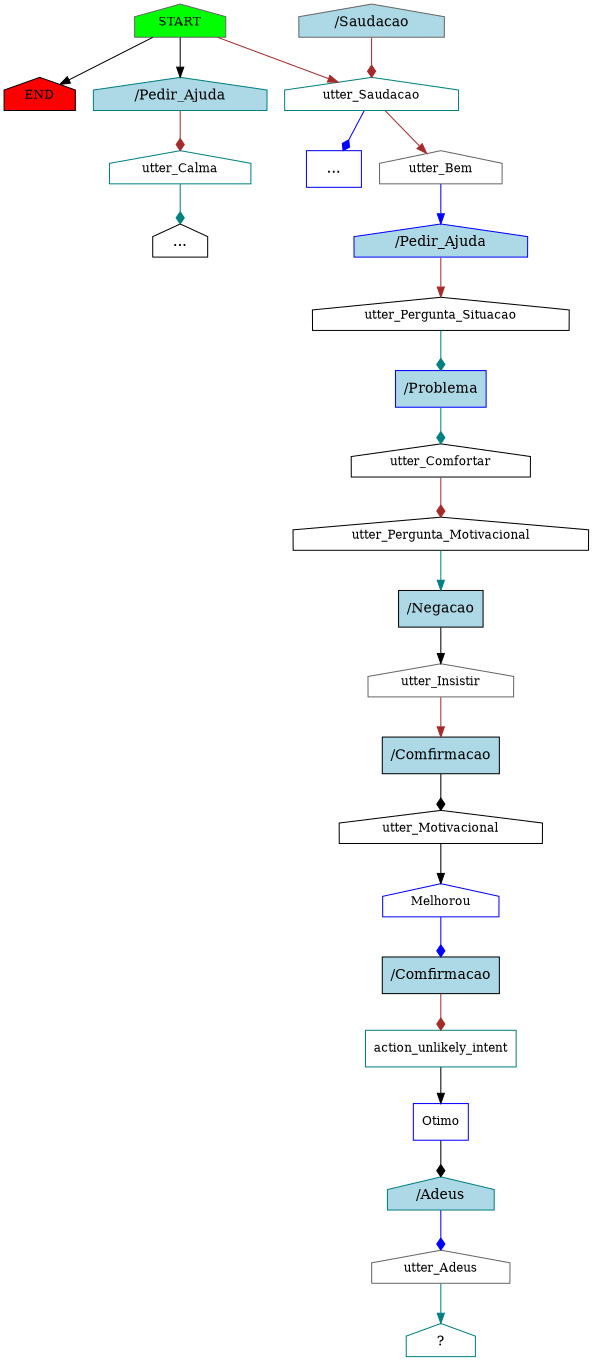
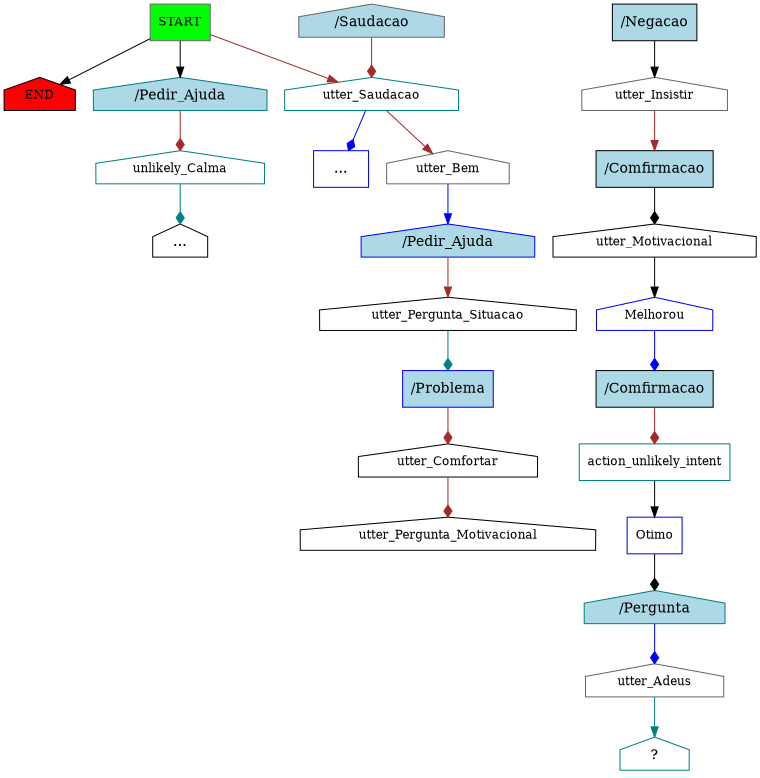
  digraph {
    node [color=black fontsize=12 shape=house]
    edge [arrowhead=normal color=brown]
-   n1 [color=gray40 fillcolor=green label=START style=filled]
+   n1 [color=gray40 fillcolor=green label=START shape=box style=filled]
    n2 [fillcolor=red label=END style=filled]
    n3 [color=teal fillcolor=lightblue label="/Pedir_Ajuda" style=filled fontsize=""]
    n4 [color=teal label=utter_Saudacao]
-   n5 [color=teal label=utter_Calma]
+   n5 [color=teal label=unlikely_Calma]
    n6 [color=gray40 fillcolor=lightblue label="/Saudacao" style=filled fontsize=""]
    n7 [label="..." fontsize=""]
    n8 [color=blue label="..." shape=box fontsize=""]
    n9 [color=gray40 label=utter_Bem]
    n10 [color=blue fillcolor=lightblue label="/Pedir_Ajuda" style=filled fontsize=""]
    n11 [label=utter_Pergunta_Situacao]
    n12 [color=blue fillcolor=lightblue label="/Problema" shape=box style=filled fontsize=""]
    n13 [label=utter_Comfortar]
    n14 [label=utter_Pergunta_Motivacional]
    n15 [fillcolor=lightblue label="/Negacao" shape=box style=filled fontsize=""]
    n16 [color=gray40 label=utter_Insistir]
    n17 [fillcolor=lightblue label="/Comfirmacao" shape=box style=filled fontsize=""]
    n18 [label=utter_Motivacional]
    n19 [color=blue label=Melhorou]
    n20 [fillcolor=lightblue label="/Comfirmacao" shape=box style=filled fontsize=""]
    n21 [color=teal label=action_unlikely_intent shape=box]
    n22 [color=blue label=Otimo shape=box]
-   n23 [color=teal fillcolor=lightblue label="/Adeus" style=filled fontsize=""]
+   n23 [color=teal fillcolor=lightblue label="/Pergunta" style=filled fontsize=""]
    n24 [color=gray40 label=utter_Adeus]
    n25 [color=teal label="  ?  " fontsize=""]
    n1 -> n2 [color=black]
    n1 -> n3 [color=black]
    n1 -> n4
    n3 -> n5 [arrowhead=diamond]
    n4 -> n8 [arrowhead=diamond color=blue]
    n4 -> n9
    n5 -> n7 [arrowhead=diamond color=teal]
    n6 -> n4 [arrowhead=diamond]
    n9 -> n10 [color=blue]
    n10 -> n11
    n11 -> n12 [arrowhead=diamond color=teal]
-   n12 -> n13 [arrowhead=diamond color=teal]
+   n12 -> n13 [arrowhead=diamond]
    n13 -> n14 [arrowhead=diamond]
-   n14 -> n15 [color=teal]
    n15 -> n16 [color=black]
    n16 -> n17
    n17 -> n18 [arrowhead=diamond color=black]
    n18 -> n19 [color=black]
    n19 -> n20 [arrowhead=diamond color=blue]
    n20 -> n21 [arrowhead=diamond]
    n21 -> n22 [color=black]
    n22 -> n23 [arrowhead=diamond color=black]
    n23 -> n24 [arrowhead=diamond color=blue]
    n24 -> n25 [color=teal]
  }
